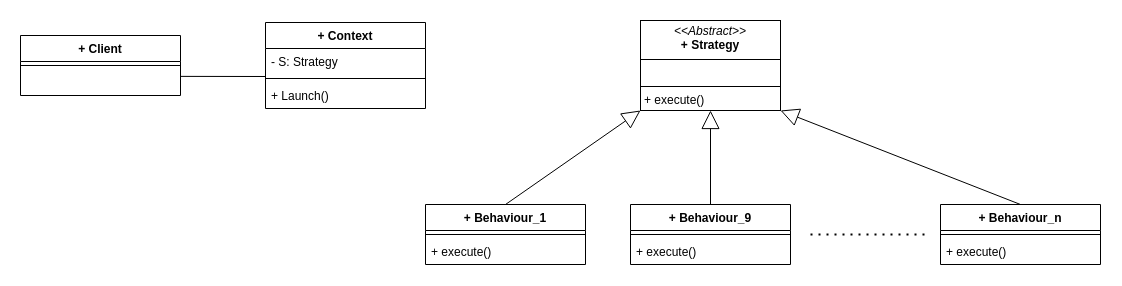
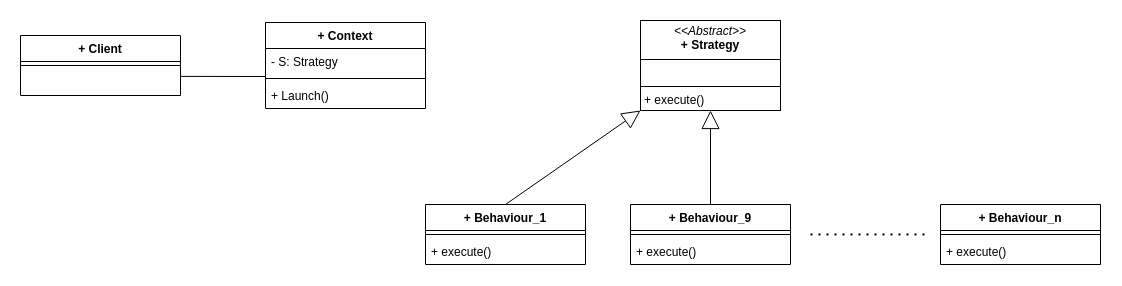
  <mxCell id="0" />
  <mxCell id="1" parent="0" />
  <mxCell id="2" value="&lt;p style=&quot;margin:0px;margin-top:4px;text-align:center;&quot;&gt;&lt;i&gt;&amp;lt;&amp;lt;Abstract&amp;gt;&amp;gt;&lt;/i&gt;&lt;br&gt;&lt;b&gt;+ Strategy&lt;/b&gt;&lt;/p&gt;&lt;hr size=&quot;1&quot; style=&quot;border-style:solid;&quot;&gt;&lt;p style=&quot;margin:0px;margin-left:4px;&quot;&gt;&lt;br&gt;&lt;/p&gt;&lt;hr size=&quot;1&quot; style=&quot;border-style:solid;&quot;&gt;&lt;p style=&quot;margin:0px;margin-left:4px;&quot;&gt;+ execute()&lt;br&gt;&lt;/p&gt;" style="verticalAlign=top;align=left;overflow=fill;html=1;whiteSpace=wrap;fillColor=none;" vertex="1" parent="1"><mxGeometry x="640" y="20" width="140" height="90" as="geometry" /></mxCell>
  <mxCell id="3" value="+ Context" style="swimlane;fontStyle=1;align=center;verticalAlign=top;childLayout=stackLayout;horizontal=1;startSize=26;horizontalStack=0;resizeParent=1;resizeParentMax=0;resizeLast=0;collapsible=1;marginBottom=0;whiteSpace=wrap;html=1;fillColor=none;" vertex="1" parent="1"><mxGeometry x="265" y="22" width="160" height="86" as="geometry" /></mxCell>
  <mxCell id="4" value="- S: Strategy" style="text;strokeColor=none;fillColor=none;align=left;verticalAlign=top;spacingLeft=4;spacingRight=4;overflow=hidden;rotatable=0;points=[[0,0.5],[1,0.5]];portConstraint=eastwest;whiteSpace=wrap;html=1;" vertex="1" parent="3"><mxGeometry y="26" width="160" height="26" as="geometry" /></mxCell>
  <mxCell id="5" value="" style="line;strokeWidth=1;fillColor=none;align=left;verticalAlign=middle;spacingTop=-1;spacingLeft=3;spacingRight=3;rotatable=0;labelPosition=right;points=[];portConstraint=eastwest;strokeColor=inherit;" vertex="1" parent="3"><mxGeometry y="52" width="160" height="8" as="geometry" /></mxCell>
  <mxCell id="6" value="+ Launch()" style="text;strokeColor=none;fillColor=none;align=left;verticalAlign=top;spacingLeft=4;spacingRight=4;overflow=hidden;rotatable=0;points=[[0,0.5],[1,0.5]];portConstraint=eastwest;whiteSpace=wrap;html=1;" vertex="1" parent="3"><mxGeometry y="60" width="160" height="26" as="geometry" /></mxCell>
  <mxCell id="7" value="+ Client" style="swimlane;fontStyle=1;align=center;verticalAlign=top;childLayout=stackLayout;horizontal=1;startSize=26;horizontalStack=0;resizeParent=1;resizeParentMax=0;resizeLast=0;collapsible=1;marginBottom=0;whiteSpace=wrap;html=1;fillColor=none;" vertex="1" parent="1"><mxGeometry x="20" y="35" width="160" height="60" as="geometry" /></mxCell>
  <mxCell id="8" value="" style="line;strokeWidth=1;fillColor=none;align=left;verticalAlign=middle;spacingTop=-1;spacingLeft=3;spacingRight=3;rotatable=0;labelPosition=right;points=[];portConstraint=eastwest;strokeColor=inherit;" vertex="1" parent="7"><mxGeometry y="26" width="160" height="8" as="geometry" /></mxCell>
  <mxCell id="9" value="&amp;nbsp;" style="text;strokeColor=none;fillColor=none;align=left;verticalAlign=top;spacingLeft=4;spacingRight=4;overflow=hidden;rotatable=0;points=[[0,0.5],[1,0.5]];portConstraint=eastwest;whiteSpace=wrap;html=1;" vertex="1" parent="7"><mxGeometry y="34" width="160" height="26" as="geometry" /></mxCell>
  <mxCell id="10" value="+ Behaviour_1" style="swimlane;fontStyle=1;align=center;verticalAlign=top;childLayout=stackLayout;horizontal=1;startSize=26;horizontalStack=0;resizeParent=1;resizeParentMax=0;resizeLast=0;collapsible=1;marginBottom=0;whiteSpace=wrap;html=1;fillColor=none;" vertex="1" parent="1"><mxGeometry x="425" y="204" width="160" height="60" as="geometry" /></mxCell>
  <mxCell id="11" value="" style="line;strokeWidth=1;fillColor=none;align=left;verticalAlign=middle;spacingTop=-1;spacingLeft=3;spacingRight=3;rotatable=0;labelPosition=right;points=[];portConstraint=eastwest;strokeColor=inherit;" vertex="1" parent="10"><mxGeometry y="26" width="160" height="8" as="geometry" /></mxCell>
  <mxCell id="12" value="+ execute()" style="text;strokeColor=none;fillColor=none;align=left;verticalAlign=top;spacingLeft=4;spacingRight=4;overflow=hidden;rotatable=0;points=[[0,0.5],[1,0.5]];portConstraint=eastwest;whiteSpace=wrap;html=1;" vertex="1" parent="10"><mxGeometry y="34" width="160" height="26" as="geometry" /></mxCell>
  <mxCell id="13" value="+ Behaviour_9" style="swimlane;fontStyle=1;align=center;verticalAlign=top;childLayout=stackLayout;horizontal=1;startSize=26;horizontalStack=0;resizeParent=1;resizeParentMax=0;resizeLast=0;collapsible=1;marginBottom=0;whiteSpace=wrap;html=1;fillColor=none;" vertex="1" parent="1"><mxGeometry x="630" y="204" width="160" height="60" as="geometry" /></mxCell>
  <mxCell id="14" value="" style="line;strokeWidth=1;fillColor=none;align=left;verticalAlign=middle;spacingTop=-1;spacingLeft=3;spacingRight=3;rotatable=0;labelPosition=right;points=[];portConstraint=eastwest;strokeColor=inherit;" vertex="1" parent="13"><mxGeometry y="26" width="160" height="8" as="geometry" /></mxCell>
  <mxCell id="15" value="+ execute()" style="text;strokeColor=none;fillColor=none;align=left;verticalAlign=top;spacingLeft=4;spacingRight=4;overflow=hidden;rotatable=0;points=[[0,0.5],[1,0.5]];portConstraint=eastwest;whiteSpace=wrap;html=1;" vertex="1" parent="13"><mxGeometry y="34" width="160" height="26" as="geometry" /></mxCell>
  <mxCell id="16" value="+ Behaviour_n" style="swimlane;fontStyle=1;align=center;verticalAlign=top;childLayout=stackLayout;horizontal=1;startSize=26;horizontalStack=0;resizeParent=1;resizeParentMax=0;resizeLast=0;collapsible=1;marginBottom=0;whiteSpace=wrap;html=1;fillColor=none;" vertex="1" parent="1"><mxGeometry x="940" y="204" width="160" height="60" as="geometry" /></mxCell>
  <mxCell id="17" value="" style="line;strokeWidth=1;fillColor=none;align=left;verticalAlign=middle;spacingTop=-1;spacingLeft=3;spacingRight=3;rotatable=0;labelPosition=right;points=[];portConstraint=eastwest;strokeColor=inherit;" vertex="1" parent="16"><mxGeometry y="26" width="160" height="8" as="geometry" /></mxCell>
  <mxCell id="18" value="+ execute()" style="text;strokeColor=none;fillColor=none;align=left;verticalAlign=top;spacingLeft=4;spacingRight=4;overflow=hidden;rotatable=0;points=[[0,0.5],[1,0.5]];portConstraint=eastwest;whiteSpace=wrap;html=1;" vertex="1" parent="16"><mxGeometry y="34" width="160" height="26" as="geometry" /></mxCell>
  <mxCell id="19" value="" style="endArrow=none;dashed=1;html=1;dashPattern=1 3;strokeWidth=2;rounded=0;" edge="1" parent="1"><mxGeometry width="50" height="50" relative="1" as="geometry"><mxPoint x="810" y="234" as="sourcePoint" /><mxPoint x="930" y="234" as="targetPoint" /></mxGeometry></mxCell>
  <mxCell id="20" value="" style="endArrow=block;endSize=16;endFill=0;html=1;rounded=0;entryX=0;entryY=1;entryDx=0;entryDy=0;exitX=0.5;exitY=0;exitDx=0;exitDy=0;" edge="1" parent="1" source="10" target="2"><mxGeometry width="160" relative="1" as="geometry"><mxPoint x="310" y="130" as="sourcePoint" /><mxPoint x="310" y="14" as="targetPoint" /></mxGeometry></mxCell>
  <mxCell id="21" value="" style="endArrow=block;endSize=16;endFill=0;html=1;rounded=0;entryX=0.5;entryY=1;entryDx=0;entryDy=0;exitX=0.5;exitY=0;exitDx=0;exitDy=0;" edge="1" parent="1" source="13" target="2"><mxGeometry width="160" relative="1" as="geometry"><mxPoint x="515" y="214" as="sourcePoint" /><mxPoint x="685" y="120" as="targetPoint" /></mxGeometry></mxCell>
- <mxCell id="22" value="" style="endArrow=block;endSize=16;endFill=0;html=1;rounded=0;entryX=1;entryY=1;entryDx=0;entryDy=0;exitX=0.5;exitY=0;exitDx=0;exitDy=0;" edge="1" parent="1" source="16" target="2"><mxGeometry width="160" relative="1" as="geometry"><mxPoint x="720" y="214" as="sourcePoint" /><mxPoint x="720" y="120" as="targetPoint" /></mxGeometry></mxCell>
  <mxCell id="23" value="" style="endArrow=none;html=1;rounded=0;bendable=0;exitX=1.003;exitY=0.265;exitDx=0;exitDy=0;endFill=0;exitPerimeter=0;startFill=0;" edge="1" parent="1" source="9"><mxGeometry width="50" height="50" relative="1" as="geometry"><mxPoint x="140" y="124" as="sourcePoint" /><mxPoint x="265" y="76" as="targetPoint" /></mxGeometry></mxCell>
